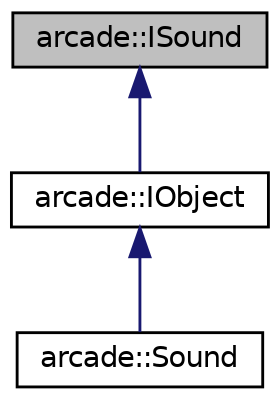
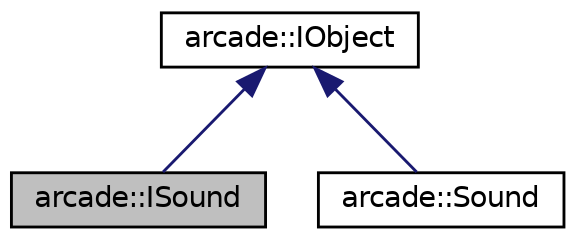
  digraph {
    node [color=black fillcolor=white fontname=Helvetica fontsize=10 shape=record style=filled]
    edge [color=midnightblue dir=back fontname=Helvetica fontsize=10 labelfontname=Helvetica labelfontsize=10 style=solid]
    n1 [fillcolor=grey75 fontcolor=black height=0.2 label="arcade::ISound" width=0.4]
    n2 [height=0.2 label="arcade::Sound" width=0.4]
    n3 [height=0.2 label="arcade::IObject" width=0.4]
-   n1 -> n3
+   n3 -> n1
    n3 -> n2
  }
